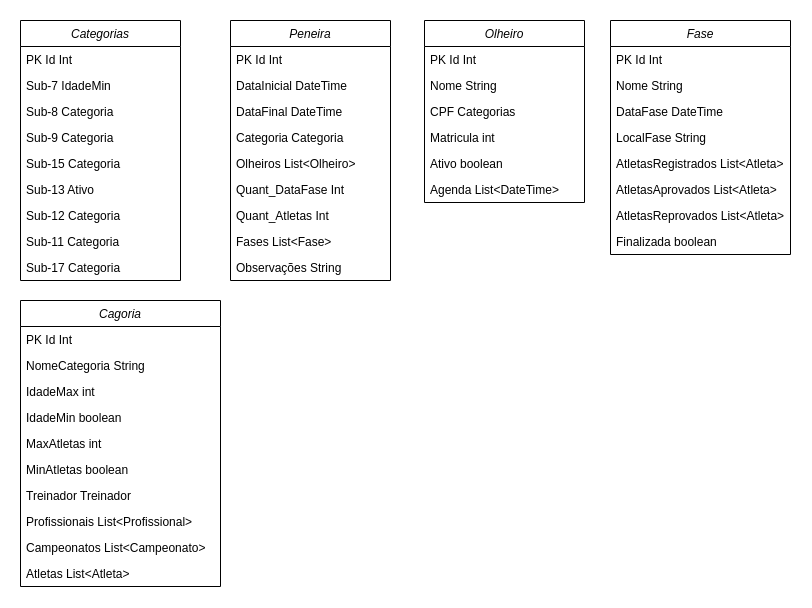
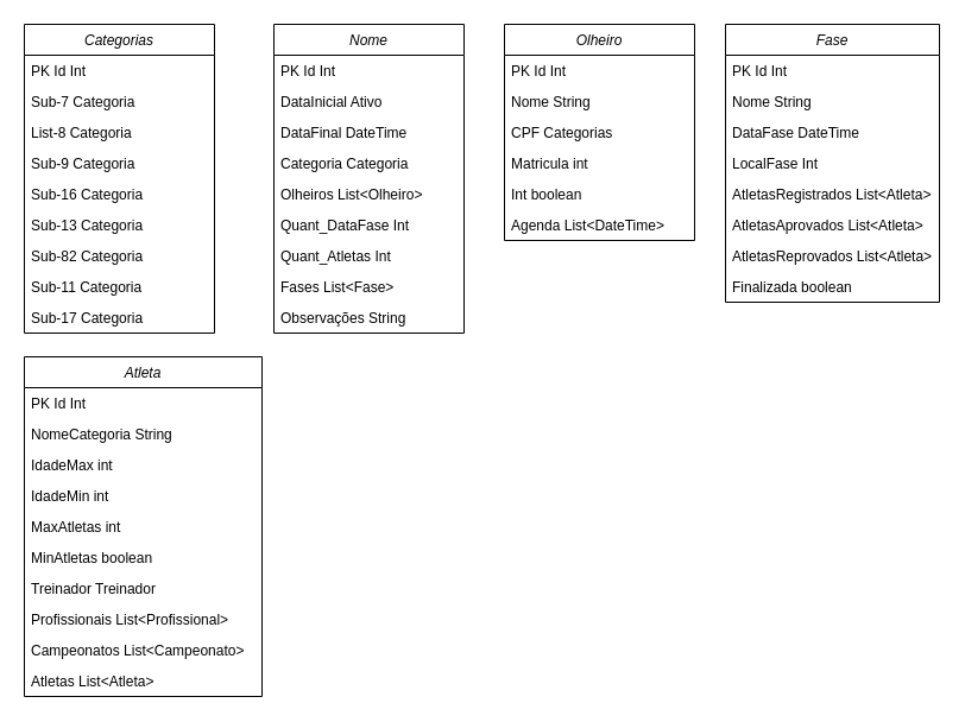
  <mxCell id="0" />
  <mxCell id="1" parent="0" />
- <mxCell id="2" value="Peneira" style="swimlane;fontStyle=2;align=center;verticalAlign=top;childLayout=stackLayout;horizontal=1;startSize=26;horizontalStack=0;resizeParent=1;resizeLast=0;collapsible=1;marginBottom=0;rounded=0;shadow=0;strokeWidth=1;" parent="1" vertex="1"><mxGeometry x="230" y="20" width="160" height="260" as="geometry"><mxRectangle x="230" y="140" width="160" height="26" as="alternateBounds" /></mxGeometry></mxCell>
+ <mxCell id="2" value="Nome" style="swimlane;fontStyle=2;align=center;verticalAlign=top;childLayout=stackLayout;horizontal=1;startSize=26;horizontalStack=0;resizeParent=1;resizeLast=0;collapsible=1;marginBottom=0;rounded=0;shadow=0;strokeWidth=1;" parent="1" vertex="1"><mxGeometry x="230" y="20" width="160" height="260" as="geometry"><mxRectangle x="230" y="140" width="160" height="26" as="alternateBounds" /></mxGeometry></mxCell>
  <mxCell id="3" value="PK Id Int" style="text;align=left;verticalAlign=top;spacingLeft=4;spacingRight=4;overflow=hidden;rotatable=0;points=[[0,0.5],[1,0.5]];portConstraint=eastwest;" parent="2" vertex="1"><mxGeometry y="26" width="160" height="26" as="geometry" /></mxCell>
- <mxCell id="4" value="DataInicial DateTime" style="text;align=left;verticalAlign=top;spacingLeft=4;spacingRight=4;overflow=hidden;rotatable=0;points=[[0,0.5],[1,0.5]];portConstraint=eastwest;" vertex="1" parent="2"><mxGeometry y="52" width="160" height="26" as="geometry" /></mxCell>
+ <mxCell id="4" value="DataInicial Ativo" style="text;align=left;verticalAlign=top;spacingLeft=4;spacingRight=4;overflow=hidden;rotatable=0;points=[[0,0.5],[1,0.5]];portConstraint=eastwest;" vertex="1" parent="2"><mxGeometry y="52" width="160" height="26" as="geometry" /></mxCell>
  <mxCell id="5" value="DataFinal DateTime" style="text;align=left;verticalAlign=top;spacingLeft=4;spacingRight=4;overflow=hidden;rotatable=0;points=[[0,0.5],[1,0.5]];portConstraint=eastwest;rounded=0;shadow=0;html=0;" parent="2" vertex="1"><mxGeometry y="78" width="160" height="26" as="geometry" /></mxCell>
  <mxCell id="6" value="Categoria Categoria" style="text;align=left;verticalAlign=top;spacingLeft=4;spacingRight=4;overflow=hidden;rotatable=0;points=[[0,0.5],[1,0.5]];portConstraint=eastwest;rounded=0;shadow=0;html=0;" parent="2" vertex="1"><mxGeometry y="104" width="160" height="26" as="geometry" /></mxCell>
  <mxCell id="7" value="Olheiros List&lt;Olheiro&gt;" style="text;align=left;verticalAlign=top;spacingLeft=4;spacingRight=4;overflow=hidden;rotatable=0;points=[[0,0.5],[1,0.5]];portConstraint=eastwest;rounded=0;shadow=0;html=0;" parent="2" vertex="1"><mxGeometry y="130" width="160" height="26" as="geometry" /></mxCell>
  <mxCell id="8" value="Quant_DataFase Int" style="text;align=left;verticalAlign=top;spacingLeft=4;spacingRight=4;overflow=hidden;rotatable=0;points=[[0,0.5],[1,0.5]];portConstraint=eastwest;rounded=0;shadow=0;html=0;" parent="2" vertex="1"><mxGeometry y="156" width="160" height="26" as="geometry" /></mxCell>
  <mxCell id="9" value="Quant_Atletas Int" style="text;align=left;verticalAlign=top;spacingLeft=4;spacingRight=4;overflow=hidden;rotatable=0;points=[[0,0.5],[1,0.5]];portConstraint=eastwest;rounded=0;shadow=0;html=0;" parent="2" vertex="1"><mxGeometry y="182" width="160" height="26" as="geometry" /></mxCell>
  <mxCell id="10" value="Fases List&lt;Fase&gt;" style="text;align=left;verticalAlign=top;spacingLeft=4;spacingRight=4;overflow=hidden;rotatable=0;points=[[0,0.5],[1,0.5]];portConstraint=eastwest;rounded=0;shadow=0;html=0;" parent="2" vertex="1"><mxGeometry y="208" width="160" height="26" as="geometry" /></mxCell>
  <mxCell id="11" value="Observações String" style="text;align=left;verticalAlign=top;spacingLeft=4;spacingRight=4;overflow=hidden;rotatable=0;points=[[0,0.5],[1,0.5]];portConstraint=eastwest;rounded=0;shadow=0;html=0;" parent="2" vertex="1"><mxGeometry y="234" width="160" height="26" as="geometry" /></mxCell>
  <mxCell id="12" value="Categorias" style="swimlane;fontStyle=2;align=center;verticalAlign=top;childLayout=stackLayout;horizontal=1;startSize=26;horizontalStack=0;resizeParent=1;resizeLast=0;collapsible=1;marginBottom=0;rounded=0;shadow=0;strokeWidth=1;" parent="1" vertex="1"><mxGeometry x="20" y="20" width="160" height="260" as="geometry"><mxRectangle x="230" y="140" width="160" height="26" as="alternateBounds" /></mxGeometry></mxCell>
  <mxCell id="13" value="PK Id Int" style="text;align=left;verticalAlign=top;spacingLeft=4;spacingRight=4;overflow=hidden;rotatable=0;points=[[0,0.5],[1,0.5]];portConstraint=eastwest;" parent="12" vertex="1"><mxGeometry y="26" width="160" height="26" as="geometry" /></mxCell>
- <mxCell id="14" value="Sub-7 IdadeMin" style="text;align=left;verticalAlign=top;spacingLeft=4;spacingRight=4;overflow=hidden;rotatable=0;points=[[0,0.5],[1,0.5]];portConstraint=eastwest;" vertex="1" parent="12"><mxGeometry y="52" width="160" height="26" as="geometry" /></mxCell>
- <mxCell id="15" value="Sub-8 Categoria" style="text;align=left;verticalAlign=top;spacingLeft=4;spacingRight=4;overflow=hidden;rotatable=0;points=[[0,0.5],[1,0.5]];portConstraint=eastwest;" parent="12" vertex="1"><mxGeometry y="78" width="160" height="26" as="geometry" /></mxCell>
+ <mxCell id="14" value="Sub-7 Categoria" style="text;align=left;verticalAlign=top;spacingLeft=4;spacingRight=4;overflow=hidden;rotatable=0;points=[[0,0.5],[1,0.5]];portConstraint=eastwest;" vertex="1" parent="12"><mxGeometry y="52" width="160" height="26" as="geometry" /></mxCell>
+ <mxCell id="15" value="List-8 Categoria" style="text;align=left;verticalAlign=top;spacingLeft=4;spacingRight=4;overflow=hidden;rotatable=0;points=[[0,0.5],[1,0.5]];portConstraint=eastwest;" parent="12" vertex="1"><mxGeometry y="78" width="160" height="26" as="geometry" /></mxCell>
  <mxCell id="16" value="Sub-9 Categoria" style="text;align=left;verticalAlign=top;spacingLeft=4;spacingRight=4;overflow=hidden;rotatable=0;points=[[0,0.5],[1,0.5]];portConstraint=eastwest;" parent="12" vertex="1"><mxGeometry y="104" width="160" height="26" as="geometry" /></mxCell>
- <mxCell id="17" value="Sub-15 Categoria" style="text;align=left;verticalAlign=top;spacingLeft=4;spacingRight=4;overflow=hidden;rotatable=0;points=[[0,0.5],[1,0.5]];portConstraint=eastwest;" parent="12" vertex="1"><mxGeometry y="130" width="160" height="26" as="geometry" /></mxCell>
- <mxCell id="18" value="Sub-13 Ativo" style="text;align=left;verticalAlign=top;spacingLeft=4;spacingRight=4;overflow=hidden;rotatable=0;points=[[0,0.5],[1,0.5]];portConstraint=eastwest;" parent="12" vertex="1"><mxGeometry y="156" width="160" height="26" as="geometry" /></mxCell>
- <mxCell id="19" value="Sub-12 Categoria" style="text;align=left;verticalAlign=top;spacingLeft=4;spacingRight=4;overflow=hidden;rotatable=0;points=[[0,0.5],[1,0.5]];portConstraint=eastwest;" parent="12" vertex="1"><mxGeometry y="182" width="160" height="26" as="geometry" /></mxCell>
+ <mxCell id="17" value="Sub-16 Categoria" style="text;align=left;verticalAlign=top;spacingLeft=4;spacingRight=4;overflow=hidden;rotatable=0;points=[[0,0.5],[1,0.5]];portConstraint=eastwest;" parent="12" vertex="1"><mxGeometry y="130" width="160" height="26" as="geometry" /></mxCell>
+ <mxCell id="18" value="Sub-13 Categoria" style="text;align=left;verticalAlign=top;spacingLeft=4;spacingRight=4;overflow=hidden;rotatable=0;points=[[0,0.5],[1,0.5]];portConstraint=eastwest;" parent="12" vertex="1"><mxGeometry y="156" width="160" height="26" as="geometry" /></mxCell>
+ <mxCell id="19" value="Sub-82 Categoria" style="text;align=left;verticalAlign=top;spacingLeft=4;spacingRight=4;overflow=hidden;rotatable=0;points=[[0,0.5],[1,0.5]];portConstraint=eastwest;" parent="12" vertex="1"><mxGeometry y="182" width="160" height="26" as="geometry" /></mxCell>
  <mxCell id="20" value="Sub-11 Categoria" style="text;align=left;verticalAlign=top;spacingLeft=4;spacingRight=4;overflow=hidden;rotatable=0;points=[[0,0.5],[1,0.5]];portConstraint=eastwest;" parent="12" vertex="1"><mxGeometry y="208" width="160" height="26" as="geometry" /></mxCell>
  <mxCell id="21" value="Sub-17 Categoria" style="text;align=left;verticalAlign=top;spacingLeft=4;spacingRight=4;overflow=hidden;rotatable=0;points=[[0,0.5],[1,0.5]];portConstraint=eastwest;" parent="12" vertex="1"><mxGeometry y="234" width="160" height="26" as="geometry" /></mxCell>
- <mxCell id="22" value="Cagoria" style="swimlane;fontStyle=2;align=center;verticalAlign=top;childLayout=stackLayout;horizontal=1;startSize=26;horizontalStack=0;resizeParent=1;resizeLast=0;collapsible=1;marginBottom=0;rounded=0;shadow=0;strokeWidth=1;" parent="1" vertex="1"><mxGeometry x="20" y="300" width="200" height="286" as="geometry"><mxRectangle x="230" y="140" width="160" height="26" as="alternateBounds" /></mxGeometry></mxCell>
+ <mxCell id="22" value="Atleta" style="swimlane;fontStyle=2;align=center;verticalAlign=top;childLayout=stackLayout;horizontal=1;startSize=26;horizontalStack=0;resizeParent=1;resizeLast=0;collapsible=1;marginBottom=0;rounded=0;shadow=0;strokeWidth=1;" parent="1" vertex="1"><mxGeometry x="20" y="300" width="200" height="286" as="geometry"><mxRectangle x="230" y="140" width="160" height="26" as="alternateBounds" /></mxGeometry></mxCell>
  <mxCell id="23" value="PK Id Int" style="text;align=left;verticalAlign=top;spacingLeft=4;spacingRight=4;overflow=hidden;rotatable=0;points=[[0,0.5],[1,0.5]];portConstraint=eastwest;" vertex="1" parent="22"><mxGeometry y="26" width="200" height="26" as="geometry" /></mxCell>
  <mxCell id="24" value="NomeCategoria String" style="text;align=left;verticalAlign=top;spacingLeft=4;spacingRight=4;overflow=hidden;rotatable=0;points=[[0,0.5],[1,0.5]];portConstraint=eastwest;" parent="22" vertex="1"><mxGeometry y="52" width="200" height="26" as="geometry" /></mxCell>
  <mxCell id="25" value="IdadeMax int" style="text;align=left;verticalAlign=top;spacingLeft=4;spacingRight=4;overflow=hidden;rotatable=0;points=[[0,0.5],[1,0.5]];portConstraint=eastwest;" parent="22" vertex="1"><mxGeometry y="78" width="200" height="26" as="geometry" /></mxCell>
- <mxCell id="26" value="IdadeMin boolean" style="text;align=left;verticalAlign=top;spacingLeft=4;spacingRight=4;overflow=hidden;rotatable=0;points=[[0,0.5],[1,0.5]];portConstraint=eastwest;" parent="22" vertex="1"><mxGeometry y="104" width="200" height="26" as="geometry" /></mxCell>
+ <mxCell id="26" value="IdadeMin int" style="text;align=left;verticalAlign=top;spacingLeft=4;spacingRight=4;overflow=hidden;rotatable=0;points=[[0,0.5],[1,0.5]];portConstraint=eastwest;" parent="22" vertex="1"><mxGeometry y="104" width="200" height="26" as="geometry" /></mxCell>
  <mxCell id="27" value="MaxAtletas int" style="text;align=left;verticalAlign=top;spacingLeft=4;spacingRight=4;overflow=hidden;rotatable=0;points=[[0,0.5],[1,0.5]];portConstraint=eastwest;" parent="22" vertex="1"><mxGeometry y="130" width="200" height="26" as="geometry" /></mxCell>
  <mxCell id="28" value="MinAtletas boolean" style="text;align=left;verticalAlign=top;spacingLeft=4;spacingRight=4;overflow=hidden;rotatable=0;points=[[0,0.5],[1,0.5]];portConstraint=eastwest;" parent="22" vertex="1"><mxGeometry y="156" width="200" height="26" as="geometry" /></mxCell>
  <mxCell id="29" value="Treinador Treinador" style="text;align=left;verticalAlign=top;spacingLeft=4;spacingRight=4;overflow=hidden;rotatable=0;points=[[0,0.5],[1,0.5]];portConstraint=eastwest;" parent="22" vertex="1"><mxGeometry y="182" width="200" height="26" as="geometry" /></mxCell>
  <mxCell id="30" value="Profissionais List&lt;Profissional&gt;" style="text;align=left;verticalAlign=top;spacingLeft=4;spacingRight=4;overflow=hidden;rotatable=0;points=[[0,0.5],[1,0.5]];portConstraint=eastwest;" parent="22" vertex="1"><mxGeometry y="208" width="200" height="26" as="geometry" /></mxCell>
  <mxCell id="31" value="Campeonatos List&lt;Campeonato&gt;" style="text;align=left;verticalAlign=top;spacingLeft=4;spacingRight=4;overflow=hidden;rotatable=0;points=[[0,0.5],[1,0.5]];portConstraint=eastwest;" parent="22" vertex="1"><mxGeometry y="234" width="200" height="26" as="geometry" /></mxCell>
  <mxCell id="32" value="Atletas List&lt;Atleta&gt;" style="text;align=left;verticalAlign=top;spacingLeft=4;spacingRight=4;overflow=hidden;rotatable=0;points=[[0,0.5],[1,0.5]];portConstraint=eastwest;" parent="22" vertex="1"><mxGeometry y="260" width="200" height="26" as="geometry" /></mxCell>
  <mxCell id="33" value="Olheiro" style="swimlane;fontStyle=2;align=center;verticalAlign=top;childLayout=stackLayout;horizontal=1;startSize=26;horizontalStack=0;resizeParent=1;resizeLast=0;collapsible=1;marginBottom=0;rounded=0;shadow=0;strokeWidth=1;" parent="1" vertex="1"><mxGeometry x="424" y="20" width="160" height="182" as="geometry"><mxRectangle x="230" y="140" width="160" height="26" as="alternateBounds" /></mxGeometry></mxCell>
  <mxCell id="34" value="PK Id Int" style="text;align=left;verticalAlign=top;spacingLeft=4;spacingRight=4;overflow=hidden;rotatable=0;points=[[0,0.5],[1,0.5]];portConstraint=eastwest;" vertex="1" parent="33"><mxGeometry y="26" width="160" height="26" as="geometry" /></mxCell>
  <mxCell id="35" value="Nome String" style="text;align=left;verticalAlign=top;spacingLeft=4;spacingRight=4;overflow=hidden;rotatable=0;points=[[0,0.5],[1,0.5]];portConstraint=eastwest;" parent="33" vertex="1"><mxGeometry y="52" width="160" height="26" as="geometry" /></mxCell>
  <mxCell id="36" value="CPF Categorias&#10;" style="text;align=left;verticalAlign=top;spacingLeft=4;spacingRight=4;overflow=hidden;rotatable=0;points=[[0,0.5],[1,0.5]];portConstraint=eastwest;" parent="33" vertex="1"><mxGeometry y="78" width="160" height="26" as="geometry" /></mxCell>
  <mxCell id="37" value="Matricula int" style="text;align=left;verticalAlign=top;spacingLeft=4;spacingRight=4;overflow=hidden;rotatable=0;points=[[0,0.5],[1,0.5]];portConstraint=eastwest;" parent="33" vertex="1"><mxGeometry y="104" width="160" height="26" as="geometry" /></mxCell>
- <mxCell id="38" value="Ativo boolean" style="text;align=left;verticalAlign=top;spacingLeft=4;spacingRight=4;overflow=hidden;rotatable=0;points=[[0,0.5],[1,0.5]];portConstraint=eastwest;" parent="33" vertex="1"><mxGeometry y="130" width="160" height="26" as="geometry" /></mxCell>
+ <mxCell id="38" value="Int boolean" style="text;align=left;verticalAlign=top;spacingLeft=4;spacingRight=4;overflow=hidden;rotatable=0;points=[[0,0.5],[1,0.5]];portConstraint=eastwest;" parent="33" vertex="1"><mxGeometry y="130" width="160" height="26" as="geometry" /></mxCell>
  <mxCell id="39" value="Agenda List&lt;DateTime&gt;" style="text;align=left;verticalAlign=top;spacingLeft=4;spacingRight=4;overflow=hidden;rotatable=0;points=[[0,0.5],[1,0.5]];portConstraint=eastwest;" parent="33" vertex="1"><mxGeometry y="156" width="160" height="26" as="geometry" /></mxCell>
  <mxCell id="40" value="Fase" style="swimlane;fontStyle=2;align=center;verticalAlign=top;childLayout=stackLayout;horizontal=1;startSize=26;horizontalStack=0;resizeParent=1;resizeLast=0;collapsible=1;marginBottom=0;rounded=0;shadow=0;strokeWidth=1;" parent="1" vertex="1"><mxGeometry x="610" y="20" width="180" height="234" as="geometry"><mxRectangle x="230" y="140" width="160" height="26" as="alternateBounds" /></mxGeometry></mxCell>
  <mxCell id="41" value="PK Id Int" style="text;align=left;verticalAlign=top;spacingLeft=4;spacingRight=4;overflow=hidden;rotatable=0;points=[[0,0.5],[1,0.5]];portConstraint=eastwest;" vertex="1" parent="40"><mxGeometry y="26" width="180" height="26" as="geometry" /></mxCell>
  <mxCell id="42" value="Nome String" style="text;align=left;verticalAlign=top;spacingLeft=4;spacingRight=4;overflow=hidden;rotatable=0;points=[[0,0.5],[1,0.5]];portConstraint=eastwest;" parent="40" vertex="1"><mxGeometry y="52" width="180" height="26" as="geometry" /></mxCell>
  <mxCell id="43" value="DataFase DateTime" style="text;align=left;verticalAlign=top;spacingLeft=4;spacingRight=4;overflow=hidden;rotatable=0;points=[[0,0.5],[1,0.5]];portConstraint=eastwest;" parent="40" vertex="1"><mxGeometry y="78" width="180" height="26" as="geometry" /></mxCell>
- <mxCell id="44" value="LocalFase String" style="text;align=left;verticalAlign=top;spacingLeft=4;spacingRight=4;overflow=hidden;rotatable=0;points=[[0,0.5],[1,0.5]];portConstraint=eastwest;" parent="40" vertex="1"><mxGeometry y="104" width="180" height="26" as="geometry" /></mxCell>
+ <mxCell id="44" value="LocalFase Int" style="text;align=left;verticalAlign=top;spacingLeft=4;spacingRight=4;overflow=hidden;rotatable=0;points=[[0,0.5],[1,0.5]];portConstraint=eastwest;" parent="40" vertex="1"><mxGeometry y="104" width="180" height="26" as="geometry" /></mxCell>
  <mxCell id="45" value="AtletasRegistrados List&lt;Atleta&gt;" style="text;align=left;verticalAlign=top;spacingLeft=4;spacingRight=4;overflow=hidden;rotatable=0;points=[[0,0.5],[1,0.5]];portConstraint=eastwest;" parent="40" vertex="1"><mxGeometry y="130" width="180" height="26" as="geometry" /></mxCell>
  <mxCell id="46" value="AtletasAprovados List&lt;Atleta&gt;" style="text;align=left;verticalAlign=top;spacingLeft=4;spacingRight=4;overflow=hidden;rotatable=0;points=[[0,0.5],[1,0.5]];portConstraint=eastwest;" parent="40" vertex="1"><mxGeometry y="156" width="180" height="26" as="geometry" /></mxCell>
  <mxCell id="47" value="AtletasReprovados List&lt;Atleta&gt;" style="text;align=left;verticalAlign=top;spacingLeft=4;spacingRight=4;overflow=hidden;rotatable=0;points=[[0,0.5],[1,0.5]];portConstraint=eastwest;" parent="40" vertex="1"><mxGeometry y="182" width="180" height="26" as="geometry" /></mxCell>
  <mxCell id="48" value="Finalizada boolean" style="text;align=left;verticalAlign=top;spacingLeft=4;spacingRight=4;overflow=hidden;rotatable=0;points=[[0,0.5],[1,0.5]];portConstraint=eastwest;" parent="40" vertex="1"><mxGeometry y="208" width="180" height="26" as="geometry" /></mxCell>
